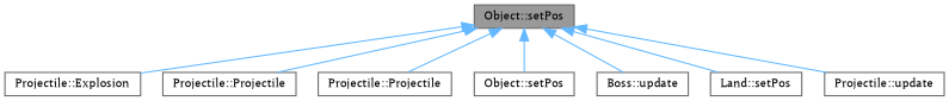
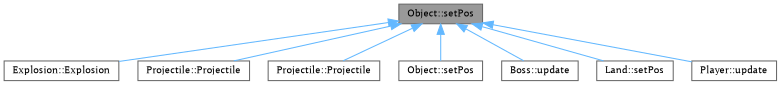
  digraph {
    fontname="PT Serif"
    rankdir=TB
    node [color=grey40 fillcolor=white fontname="PT Serif" fontsize=10 shape=box style=filled]
    edge [color=steelblue1 dir=back fontname="PT Serif" fontsize=10 labelfontname=Helvetica labelfontsize=10 style=solid]
    n1 [color=gray40 fillcolor=grey60 fontcolor=black height=0.2 label="Object::setPos" width=0.4]
-   n2 [height=0.2 label="Projectile::Explosion" width=0.4]
+   n2 [height=0.2 label="Explosion::Explosion" width=0.4]
    n3 [height=0.2 label="Projectile::Projectile" width=0.4]
    n4 [height=0.2 label="Projectile::Projectile" width=0.4]
    n5 [height=0.2 label="Object::setPos" width=0.4]
    n6 [height=0.2 label="Boss::update" width=0.4]
    n7 [height=0.2 label="Land::setPos" width=0.4]
-   n8 [height=0.2 label="Projectile::update" width=0.4]
+   n8 [height=0.2 label="Player::update" width=0.4]
    n1 -> n2
    n1 -> n3
    n1 -> n4
    n1 -> n5
    n1 -> n6
    n1 -> n7
    n1 -> n8
  }
